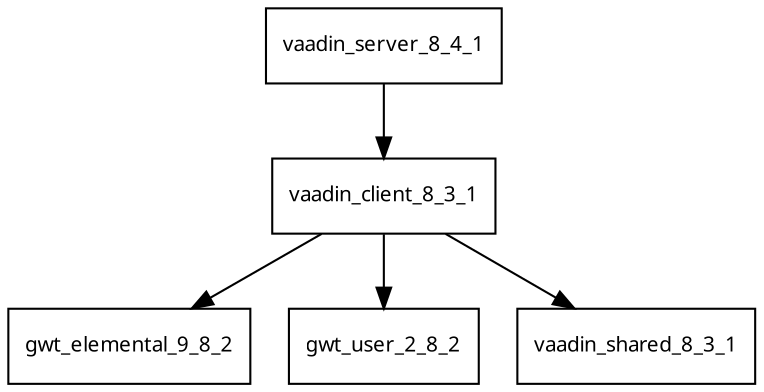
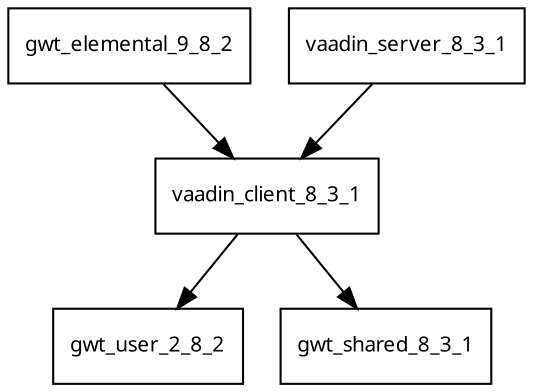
  digraph {
    fontname="Noto Sans"
    node [fontname="Noto Sans" fontsize=10.0 shape=box]
    edge [fontname="Noto Sans"]
    n1 [label=gwt_elemental_9_8_2]
    vaadin_client_8_3_1
    gwt_user_2_8_2
-   vaadin_shared_8_3_1
-   vaadin_server_8_3_1 [label=vaadin_server_8_4_1]
-   vaadin_client_8_3_1 -> n1
+   vaadin_shared_8_3_1 [label=gwt_shared_8_3_1]
+   vaadin_server_8_3_1
+   n1 -> vaadin_client_8_3_1
    vaadin_client_8_3_1 -> gwt_user_2_8_2
    vaadin_client_8_3_1 -> vaadin_shared_8_3_1
    vaadin_server_8_3_1 -> vaadin_client_8_3_1
  }
